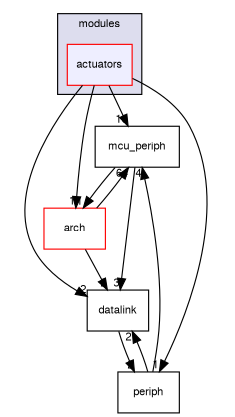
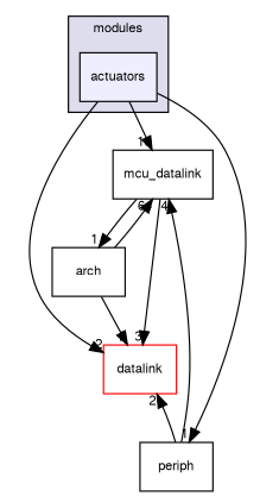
  digraph {
    compound=true
    node [fontname=FreeSans fontsize=10 shape=box style=filled]
    edge [headlabel=2 labeldistance=1.5 labelfontname=FreeSans labelfontsize=10]
-   n1 [fillcolor="#eeeeff" label=actuators pencolor=black color=red]
-   n2 [label=mcu_periph style=""]
-   n3 [color=red fillcolor=white label=arch]
-   n4 [color=black fillcolor=white label=datalink]
+   n1 [fillcolor="#eeeeff" label=actuators pencolor=black]
+   n2 [label=mcu_datalink style=""]
+   n3 [color=black fillcolor=white label=arch]
+   n4 [color=red fillcolor=white label=datalink]
    n5 [label=periph style=""]
    subgraph cluster_1 {
      bgcolor="#ddddee"
      fontname=FreeSans
      fontsize=10
      label=modules
      pencolor=black
      n1
    }
    n1 -> n2 [headlabel=10]
-   n1 -> n3 [headlabel=1]
    n1 -> n4
    n1 -> n5 [headlabel=1]
    n2 -> n3 [headlabel=1]
    n2 -> n4 [headlabel=3]
    n3 -> n2 [headlabel=64]
    n3 -> n4
-   n4 -> n5
    n5 -> n2 [headlabel=4]
    n5 -> n4
  }
